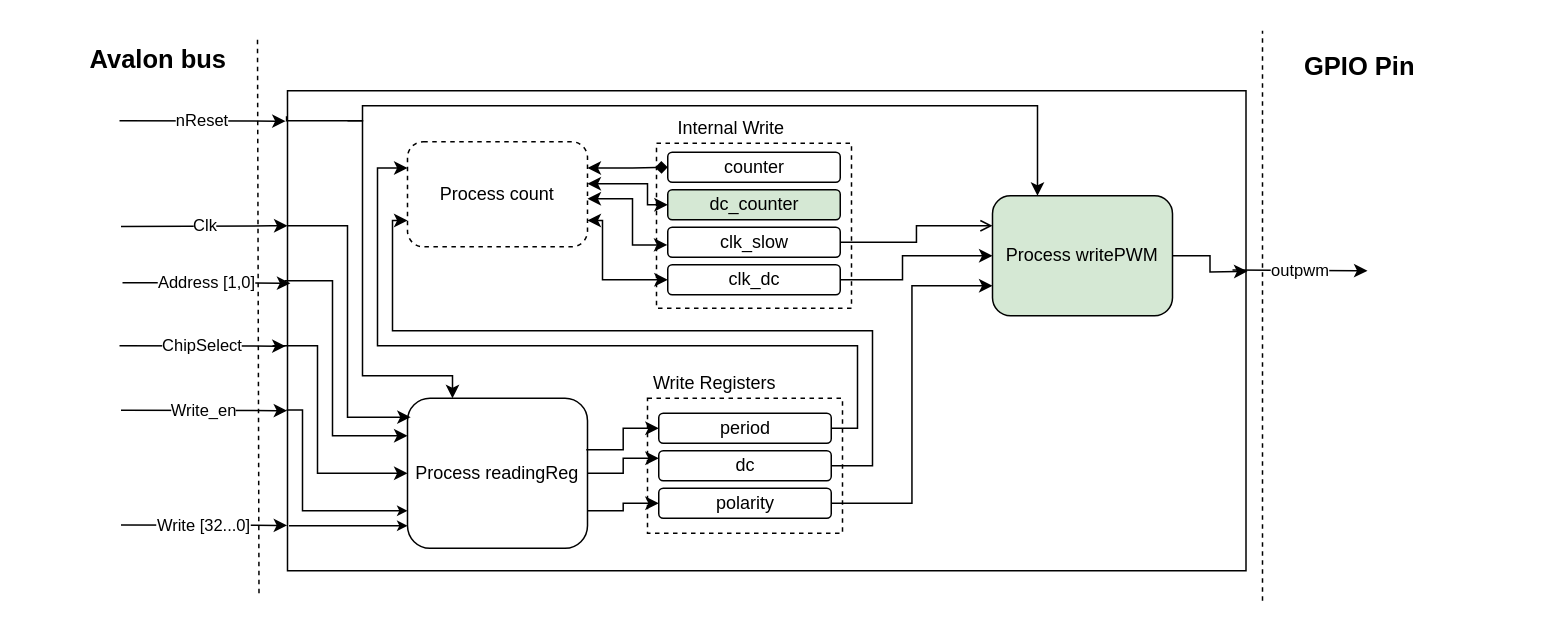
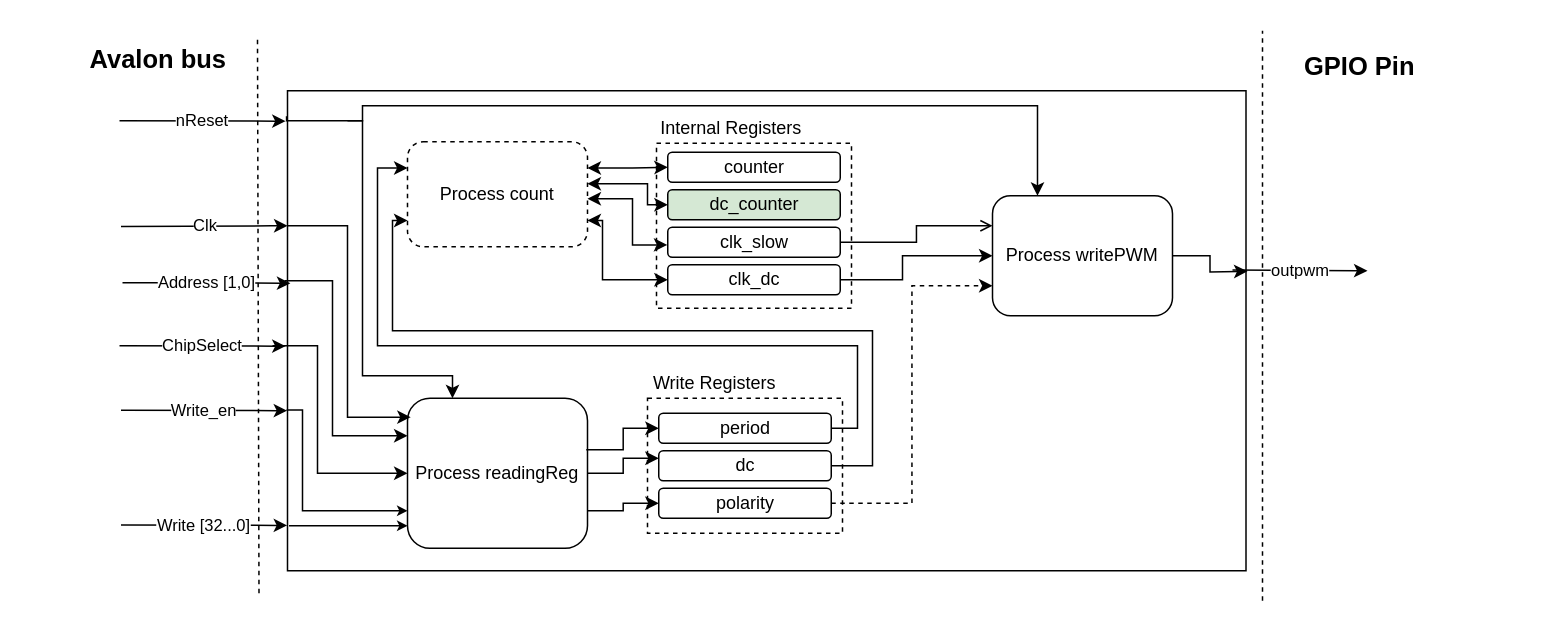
  <mxCell id="0" />
  <mxCell id="1" parent="0" />
  <mxCell id="2" value="" style="rounded=0;whiteSpace=wrap;html=1;" parent="1" vertex="1"><mxGeometry x="191" y="60" width="639" height="320" as="geometry" /></mxCell>
  <mxCell id="3" value="" style="group" vertex="1" connectable="0" parent="1"><mxGeometry x="437" y="75" width="130" height="190" as="geometry" /></mxCell>
  <mxCell id="4" value="" style="rounded=0;whiteSpace=wrap;html=1;dashed=1;" vertex="1" parent="3"><mxGeometry y="20" width="130" height="110" as="geometry" /></mxCell>
  <mxCell id="5" value="counter" style="rounded=1;whiteSpace=wrap;html=1;" vertex="1" parent="3"><mxGeometry x="7.5" y="26" width="115" height="20" as="geometry" /></mxCell>
  <mxCell id="6" value="dc_counter" style="rounded=1;whiteSpace=wrap;html=1;fillColor=#d5e8d4;" vertex="1" parent="3"><mxGeometry x="7.5" y="51" width="115" height="20" as="geometry" /></mxCell>
  <mxCell id="7" value="clk_slow" style="rounded=1;whiteSpace=wrap;html=1;" vertex="1" parent="3"><mxGeometry x="7.5" y="76" width="115" height="20" as="geometry" /></mxCell>
  <mxCell id="8" value="clk_dc" style="rounded=1;whiteSpace=wrap;html=1;" vertex="1" parent="3"><mxGeometry x="7.5" y="101" width="115" height="20" as="geometry" /></mxCell>
- <mxCell id="9" value="Internal Write" style="text;html=1;strokeColor=none;fillColor=none;align=center;verticalAlign=middle;whiteSpace=wrap;rounded=0;" vertex="1" parent="3"><mxGeometry width="100" height="20" as="geometry" /></mxCell>
+ <mxCell id="9" value="Internal Registers" style="text;html=1;strokeColor=none;fillColor=none;align=center;verticalAlign=middle;whiteSpace=wrap;rounded=0;" vertex="1" parent="3"><mxGeometry width="100" height="20" as="geometry" /></mxCell>
  <mxCell id="10" value="Clk" style="endArrow=classic;html=1;" parent="1" edge="1"><mxGeometry width="50" height="50" relative="1" as="geometry"><mxPoint x="80" y="150.5" as="sourcePoint" /><mxPoint x="191" y="150" as="targetPoint" /><Array as="points"><mxPoint x="190" y="150" /></Array></mxGeometry></mxCell>
  <mxCell id="11" value="nReset" style="endArrow=classic;html=1;entryX=0.001;entryY=0.141;entryDx=0;entryDy=0;entryPerimeter=0;" parent="1" edge="1"><mxGeometry width="50" height="50" relative="1" as="geometry"><mxPoint x="79" y="80" as="sourcePoint" /><mxPoint x="189.78" y="80.3" as="targetPoint" /></mxGeometry></mxCell>
  <mxCell id="12" value="Address [1,0]" style="endArrow=classic;html=1;entryX=0.003;entryY=0.401;entryDx=0;entryDy=0;entryPerimeter=0;" parent="1" edge="1" target="2"><mxGeometry width="50" height="50" relative="1" as="geometry"><mxPoint x="81" y="188" as="sourcePoint" /><mxPoint x="191" y="190" as="targetPoint" /><Array as="points"><mxPoint x="101" y="188" /></Array></mxGeometry></mxCell>
  <mxCell id="13" value="ChipSelect" style="endArrow=classic;html=1;entryX=0.001;entryY=0.141;entryDx=0;entryDy=0;entryPerimeter=0;" parent="1" edge="1"><mxGeometry width="50" height="50" relative="1" as="geometry"><mxPoint x="79" y="230" as="sourcePoint" /><mxPoint x="189.78" y="230.3" as="targetPoint" /></mxGeometry></mxCell>
  <mxCell id="14" value="Write_en" style="endArrow=classic;html=1;entryX=0.001;entryY=0.141;entryDx=0;entryDy=0;entryPerimeter=0;" parent="1" edge="1"><mxGeometry width="50" height="50" relative="1" as="geometry"><mxPoint x="80" y="273" as="sourcePoint" /><mxPoint x="190.78" y="273.3" as="targetPoint" /></mxGeometry></mxCell>
  <mxCell id="15" value="Write [32...0]" style="endArrow=classic;html=1;entryX=0.001;entryY=0.141;entryDx=0;entryDy=0;entryPerimeter=0;" parent="1" edge="1"><mxGeometry width="50" height="50" relative="1" as="geometry"><mxPoint x="80" y="349.5" as="sourcePoint" /><mxPoint x="190.78" y="349.8" as="targetPoint" /></mxGeometry></mxCell>
  <mxCell id="16" value="Process count" style="rounded=1;whiteSpace=wrap;html=1;dashed=1;" vertex="1" parent="1"><mxGeometry x="271" y="94" width="120" height="70" as="geometry" /></mxCell>
  <mxCell id="17" value="" style="group" vertex="1" connectable="0" parent="1"><mxGeometry x="431" y="245" width="130" height="110" as="geometry" /></mxCell>
  <mxCell id="18" value="" style="group" vertex="1" connectable="0" parent="17"><mxGeometry y="20" width="130" height="90" as="geometry" /></mxCell>
  <mxCell id="19" value="" style="rounded=0;whiteSpace=wrap;html=1;dashed=1;" parent="18" vertex="1"><mxGeometry width="130" height="90" as="geometry" /></mxCell>
  <mxCell id="20" value="period" style="rounded=1;whiteSpace=wrap;html=1;" parent="18" vertex="1"><mxGeometry x="7.5" y="10" width="115" height="20" as="geometry" /></mxCell>
  <mxCell id="21" value="dc" style="rounded=1;whiteSpace=wrap;html=1;" parent="18" vertex="1"><mxGeometry x="7.5" y="35" width="115" height="20" as="geometry" /></mxCell>
  <mxCell id="22" value="polarity" style="rounded=1;whiteSpace=wrap;html=1;" parent="18" vertex="1"><mxGeometry x="7.5" y="60" width="115" height="20" as="geometry" /></mxCell>
  <mxCell id="23" value="Write Registers" style="text;html=1;strokeColor=none;fillColor=none;align=center;verticalAlign=middle;whiteSpace=wrap;rounded=0;" vertex="1" parent="17"><mxGeometry width="90" height="20" as="geometry" /></mxCell>
  <mxCell id="24" style="edgeStyle=orthogonalEdgeStyle;rounded=0;jumpStyle=none;orthogonalLoop=1;jettySize=auto;html=1;exitX=1;exitY=0.5;exitDx=0;exitDy=0;" edge="1" parent="1" source="25"><mxGeometry relative="1" as="geometry"><mxPoint x="831" y="180.333" as="targetPoint" /></mxGeometry></mxCell>
- <mxCell id="25" value="Process writePWM" style="rounded=1;whiteSpace=wrap;html=1;fillColor=#d5e8d4;" vertex="1" parent="1"><mxGeometry x="661" y="130" width="120" height="80" as="geometry" /></mxCell>
+ <mxCell id="25" value="Process writePWM" style="rounded=1;whiteSpace=wrap;html=1;" vertex="1" parent="1"><mxGeometry x="661" y="130" width="120" height="80" as="geometry" /></mxCell>
  <mxCell id="26" value="outpwm" style="endArrow=classic;html=1;" edge="1" parent="1"><mxGeometry width="50" height="50" relative="1" as="geometry"><mxPoint x="821" y="179.5" as="sourcePoint" /><mxPoint x="911" y="180" as="targetPoint" /></mxGeometry></mxCell>
  <mxCell id="27" value="Process readingReg" style="rounded=1;whiteSpace=wrap;html=1;" vertex="1" parent="1"><mxGeometry x="271" y="265" width="120" height="100" as="geometry" /></mxCell>
  <mxCell id="28" value="" style="endArrow=classic;html=1;entryX=0;entryY=0.5;entryDx=0;entryDy=0;edgeStyle=elbowEdgeStyle;rounded=0;" edge="1" parent="1" target="27"><mxGeometry width="50" height="50" relative="1" as="geometry"><mxPoint x="181" y="230" as="sourcePoint" /><mxPoint x="152" y="450" as="targetPoint" /><Array as="points"><mxPoint x="211" y="260" /><mxPoint x="201" y="240" /></Array></mxGeometry></mxCell>
  <mxCell id="29" value="" style="endArrow=classic;html=1;exitX=-0.001;exitY=0.665;exitDx=0;exitDy=0;exitPerimeter=0;entryX=0;entryY=0.75;entryDx=0;entryDy=0;edgeStyle=orthogonalEdgeStyle;rounded=0;endSize=4;startSize=4;" edge="1" parent="1" source="2" target="27"><mxGeometry width="50" height="50" relative="1" as="geometry"><mxPoint x="212.88" y="243.53" as="sourcePoint" /><mxPoint x="261.777" y="280" as="targetPoint" /><Array as="points"><mxPoint x="201" y="273" /><mxPoint x="201" y="340" /></Array></mxGeometry></mxCell>
  <mxCell id="30" value="" style="endArrow=classic;html=1;exitX=0.993;exitY=0.343;exitDx=0;exitDy=0;exitPerimeter=0;entryX=0;entryY=0.5;entryDx=0;entryDy=0;jumpStyle=none;rounded=0;edgeStyle=orthogonalEdgeStyle;" edge="1" parent="1" source="27" target="20"><mxGeometry width="50" height="50" relative="1" as="geometry"><mxPoint x="211.88" y="200.03" as="sourcePoint" /><mxPoint x="267.4" y="313.48" as="targetPoint" /></mxGeometry></mxCell>
  <mxCell id="31" value="" style="endArrow=classic;html=1;exitX=1;exitY=0.5;exitDx=0;exitDy=0;entryX=0;entryY=0.25;entryDx=0;entryDy=0;edgeStyle=orthogonalEdgeStyle;rounded=0;" edge="1" parent="1" source="27" target="21"><mxGeometry width="50" height="50" relative="1" as="geometry"><mxPoint x="372.16" y="330.08" as="sourcePoint" /><mxPoint x="410.5" y="319.5" as="targetPoint" /></mxGeometry></mxCell>
  <mxCell id="32" value="" style="endArrow=classic;html=1;exitX=1;exitY=0.75;exitDx=0;exitDy=0;entryX=0;entryY=0.5;entryDx=0;entryDy=0;edgeStyle=orthogonalEdgeStyle;rounded=0;" edge="1" parent="1" source="27" target="22"><mxGeometry width="50" height="50" relative="1" as="geometry"><mxPoint x="381.16" y="330.58" as="sourcePoint" /><mxPoint x="419.5" y="320" as="targetPoint" /></mxGeometry></mxCell>
  <mxCell id="33" style="edgeStyle=orthogonalEdgeStyle;rounded=0;jumpStyle=none;orthogonalLoop=1;jettySize=auto;html=1;exitX=1;exitY=0.5;exitDx=0;exitDy=0;entryX=0;entryY=0.75;entryDx=0;entryDy=0;" edge="1" parent="1" source="21" target="16"><mxGeometry relative="1" as="geometry"><Array as="points"><mxPoint x="581" y="310" /><mxPoint x="581" y="220" /><mxPoint x="261" y="220" /><mxPoint x="261" y="147" /></Array></mxGeometry></mxCell>
  <mxCell id="34" style="edgeStyle=orthogonalEdgeStyle;rounded=0;jumpStyle=none;orthogonalLoop=1;jettySize=auto;html=1;exitX=1;exitY=0.5;exitDx=0;exitDy=0;entryX=0;entryY=0.25;entryDx=0;entryDy=0;" edge="1" parent="1" source="20" target="16"><mxGeometry relative="1" as="geometry"><Array as="points"><mxPoint x="571" y="285" /><mxPoint x="571" y="230" /><mxPoint x="251" y="230" /><mxPoint x="251" y="112" /></Array></mxGeometry></mxCell>
  <mxCell id="35" style="edgeStyle=orthogonalEdgeStyle;rounded=0;jumpStyle=none;orthogonalLoop=1;jettySize=auto;html=1;exitX=1;exitY=0.5;exitDx=0;exitDy=0;entryX=0;entryY=0.25;entryDx=0;entryDy=0;endArrow=open;" edge="1" parent="1" source="7" target="25"><mxGeometry relative="1" as="geometry" /></mxCell>
  <mxCell id="36" style="edgeStyle=orthogonalEdgeStyle;rounded=0;jumpStyle=none;orthogonalLoop=1;jettySize=auto;html=1;exitX=1;exitY=0.5;exitDx=0;exitDy=0;entryX=0;entryY=0.5;entryDx=0;entryDy=0;" edge="1" parent="1" source="8" target="25"><mxGeometry relative="1" as="geometry"><Array as="points"><mxPoint x="601" y="186" /><mxPoint x="601" y="170" /></Array></mxGeometry></mxCell>
- <mxCell id="37" style="edgeStyle=orthogonalEdgeStyle;rounded=0;jumpStyle=none;orthogonalLoop=1;jettySize=auto;html=1;exitX=1;exitY=0.5;exitDx=0;exitDy=0;entryX=0;entryY=0.75;entryDx=0;entryDy=0;" edge="1" parent="1" source="22" target="25"><mxGeometry relative="1" as="geometry" /></mxCell>
+ <mxCell id="37" style="edgeStyle=orthogonalEdgeStyle;rounded=0;jumpStyle=none;orthogonalLoop=1;jettySize=auto;html=1;exitX=1;exitY=0.5;exitDx=0;exitDy=0;entryX=0;entryY=0.75;entryDx=0;entryDy=0;dashed=1;" edge="1" parent="1" source="22" target="25"><mxGeometry relative="1" as="geometry" /></mxCell>
  <mxCell id="38" value="" style="endArrow=classic;html=1;exitX=-0.001;exitY=0.053;exitDx=0;exitDy=0;exitPerimeter=0;entryX=0.25;entryY=0;entryDx=0;entryDy=0;edgeStyle=orthogonalEdgeStyle;rounded=0;" edge="1" parent="1" source="2" target="25"><mxGeometry width="50" height="50" relative="1" as="geometry"><mxPoint x="101" y="500" as="sourcePoint" /><mxPoint x="151" y="450" as="targetPoint" /><Array as="points"><mxPoint x="191" y="80" /><mxPoint x="241" y="80" /><mxPoint x="241" y="70" /><mxPoint x="691" y="70" /></Array></mxGeometry></mxCell>
  <mxCell id="39" value="" style="endArrow=classic;html=1;entryX=0.25;entryY=0;entryDx=0;entryDy=0;edgeStyle=orthogonalEdgeStyle;rounded=0;" edge="1" parent="1" target="27"><mxGeometry width="50" height="50" relative="1" as="geometry"><mxPoint x="231" y="80" as="sourcePoint" /><mxPoint x="151" y="450" as="targetPoint" /><Array as="points"><mxPoint x="241" y="80" /><mxPoint x="241" y="250" /><mxPoint x="301" y="250" /></Array></mxGeometry></mxCell>
  <mxCell id="40" value="&lt;font style=&quot;font-size: 17px&quot;&gt;&lt;b&gt;GPIO Pin&lt;/b&gt;&lt;/font&gt;" style="text;html=1;strokeColor=none;fillColor=none;align=center;verticalAlign=middle;whiteSpace=wrap;rounded=0;" vertex="1" parent="1"><mxGeometry x="801" y="35" width="210" height="20" as="geometry" /></mxCell>
  <mxCell id="41" value="" style="endArrow=none;dashed=1;html=1;" edge="1" parent="1"><mxGeometry width="50" height="50" relative="1" as="geometry"><mxPoint x="841" y="400" as="sourcePoint" /><mxPoint x="841" y="20" as="targetPoint" /></mxGeometry></mxCell>
  <mxCell id="42" value="&lt;font style=&quot;font-size: 17px&quot;&gt;&lt;b&gt;Avalon bus&lt;/b&gt;&lt;/font&gt;" style="text;html=1;strokeColor=none;fillColor=none;align=center;verticalAlign=middle;whiteSpace=wrap;rounded=0;" vertex="1" parent="1"><mxGeometry x="20" y="30" width="170" height="20" as="geometry" /></mxCell>
  <mxCell id="43" value="" style="endArrow=none;dashed=1;html=1;" edge="1" parent="1"><mxGeometry width="50" height="50" relative="1" as="geometry"><mxPoint x="172" y="395" as="sourcePoint" /><mxPoint x="171" y="25" as="targetPoint" /></mxGeometry></mxCell>
  <mxCell id="44" value="" style="endArrow=classic;html=1;exitX=-0.003;exitY=0.396;exitDx=0;exitDy=0;exitPerimeter=0;entryX=0;entryY=0.25;entryDx=0;entryDy=0;edgeStyle=elbowEdgeStyle;rounded=0;" edge="1" parent="1" source="2" target="27"><mxGeometry width="50" height="50" relative="1" as="geometry"><mxPoint x="212.833" y="245.333" as="sourcePoint" /><mxPoint x="261.167" y="295.333" as="targetPoint" /><Array as="points"><mxPoint x="221" y="260" /><mxPoint x="231" y="270" /></Array></mxGeometry></mxCell>
  <mxCell id="45" value="" style="endArrow=classic;html=1;entryX=0.018;entryY=0.126;entryDx=0;entryDy=0;entryPerimeter=0;edgeStyle=orthogonalEdgeStyle;rounded=0;" edge="1" parent="1" target="27"><mxGeometry width="50" height="50" relative="1" as="geometry"><mxPoint x="191" y="150" as="sourcePoint" /><mxPoint x="151" y="420" as="targetPoint" /><Array as="points"><mxPoint x="231" y="150" /><mxPoint x="231" y="278" /></Array></mxGeometry></mxCell>
- <mxCell id="46" style="edgeStyle=orthogonalEdgeStyle;rounded=0;jumpStyle=none;orthogonalLoop=1;jettySize=auto;html=1;exitX=1;exitY=0.25;exitDx=0;exitDy=0;entryX=0;entryY=0.5;entryDx=0;entryDy=0;startArrow=classic;startFill=1;endArrow=diamond;" edge="1" parent="1" source="16" target="5"><mxGeometry relative="1" as="geometry"><Array as="points"><mxPoint x="421" y="112" /><mxPoint x="421" y="111" /></Array></mxGeometry></mxCell>
+ <mxCell id="46" style="edgeStyle=orthogonalEdgeStyle;rounded=0;jumpStyle=none;orthogonalLoop=1;jettySize=auto;html=1;exitX=1;exitY=0.25;exitDx=0;exitDy=0;entryX=0;entryY=0.5;entryDx=0;entryDy=0;startArrow=classic;startFill=1;" edge="1" parent="1" source="16" target="5"><mxGeometry relative="1" as="geometry"><Array as="points"><mxPoint x="421" y="112" /><mxPoint x="421" y="111" /></Array></mxGeometry></mxCell>
  <mxCell id="47" style="edgeStyle=orthogonalEdgeStyle;rounded=0;jumpStyle=none;orthogonalLoop=1;jettySize=auto;html=1;entryX=0;entryY=0.5;entryDx=0;entryDy=0;startArrow=classic;startFill=1;" edge="1" parent="1" source="16" target="6"><mxGeometry relative="1" as="geometry"><mxPoint x="394" y="122" as="sourcePoint" /><mxPoint x="454.241" y="121.103" as="targetPoint" /><Array as="points"><mxPoint x="431" y="122" /><mxPoint x="431" y="136" /></Array></mxGeometry></mxCell>
  <mxCell id="48" style="edgeStyle=orthogonalEdgeStyle;rounded=0;jumpStyle=none;orthogonalLoop=1;jettySize=auto;html=1;startArrow=classic;startFill=1;exitX=1;exitY=0.75;exitDx=0;exitDy=0;" edge="1" parent="1" source="16" target="8"><mxGeometry relative="1" as="geometry"><mxPoint x="401" y="145" as="sourcePoint" /><mxPoint x="421" y="186" as="targetPoint" /><Array as="points"><mxPoint x="401" y="146" /><mxPoint x="401" y="186" /></Array></mxGeometry></mxCell>
  <mxCell id="49" style="edgeStyle=orthogonalEdgeStyle;rounded=0;jumpStyle=none;orthogonalLoop=1;jettySize=auto;html=1;entryX=0;entryY=0.5;entryDx=0;entryDy=0;startArrow=classic;startFill=1;" edge="1" parent="1" source="16"><mxGeometry relative="1" as="geometry"><mxPoint x="401" y="132" as="sourcePoint" /><mxPoint x="444.241" y="162.759" as="targetPoint" /><Array as="points"><mxPoint x="421" y="132" /><mxPoint x="421" y="163" /></Array></mxGeometry></mxCell>
  <mxCell id="50" value="" style="endArrow=classic;html=1;edgeStyle=orthogonalEdgeStyle;rounded=0;endSize=4;startSize=4;" edge="1" parent="1"><mxGeometry width="50" height="50" relative="1" as="geometry"><mxPoint x="192" y="350" as="sourcePoint" /><mxPoint x="271" y="350" as="targetPoint" /><Array as="points"><mxPoint x="192" y="350" /></Array></mxGeometry></mxCell>
